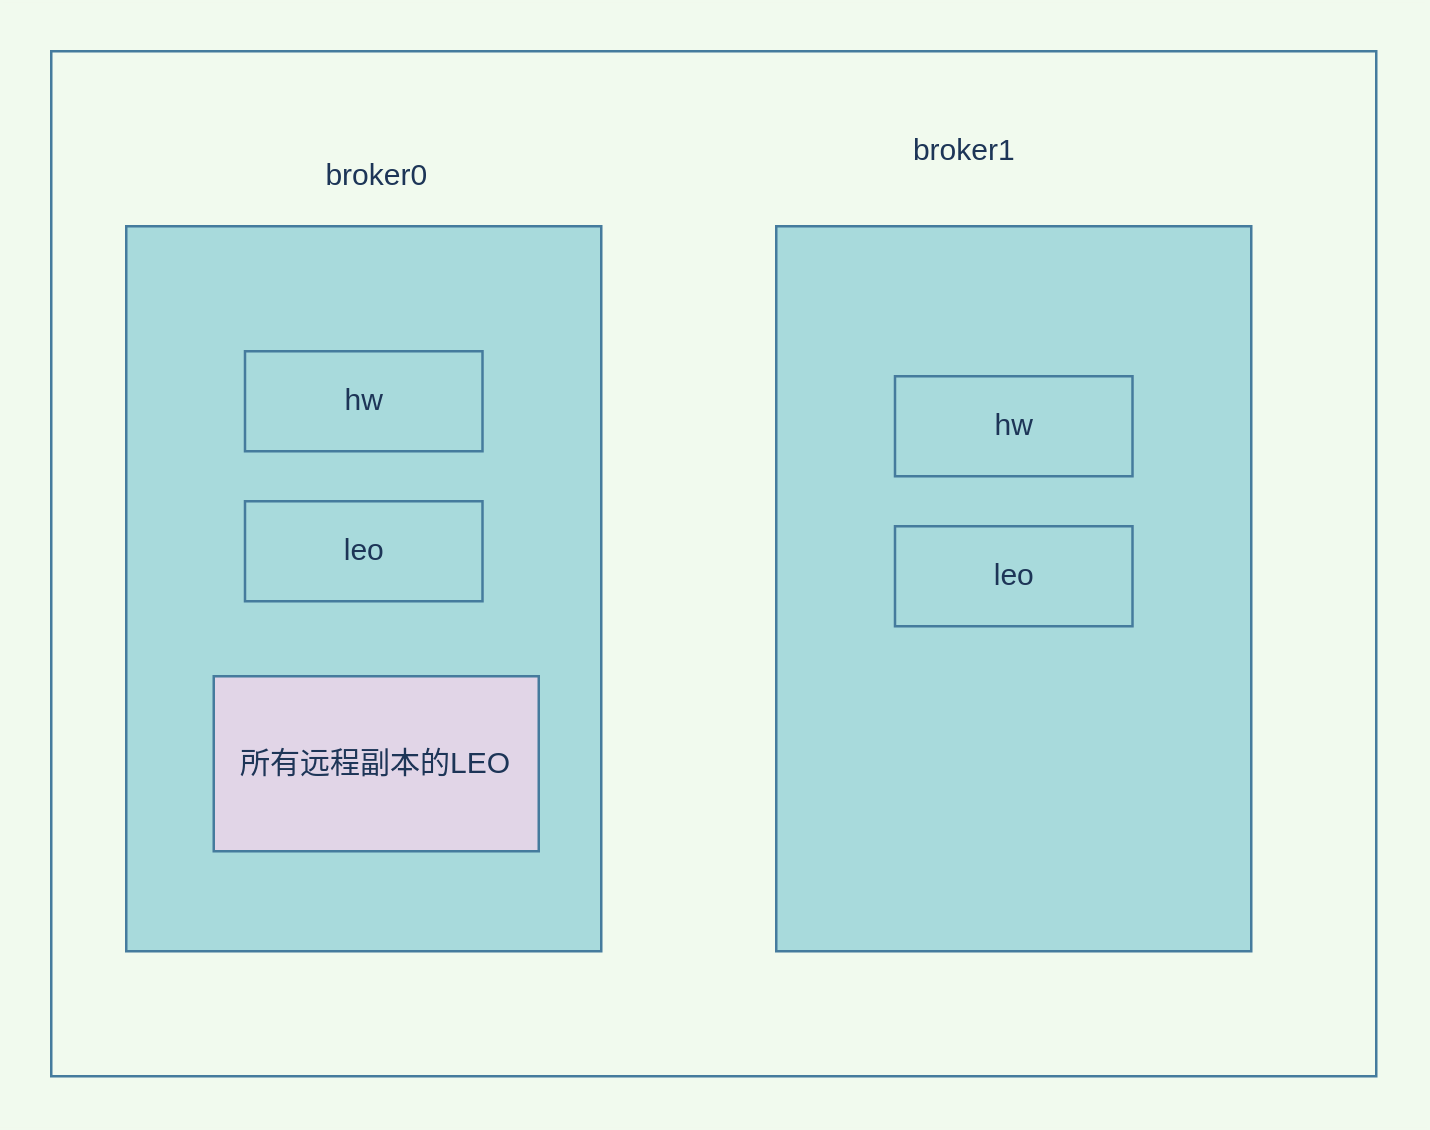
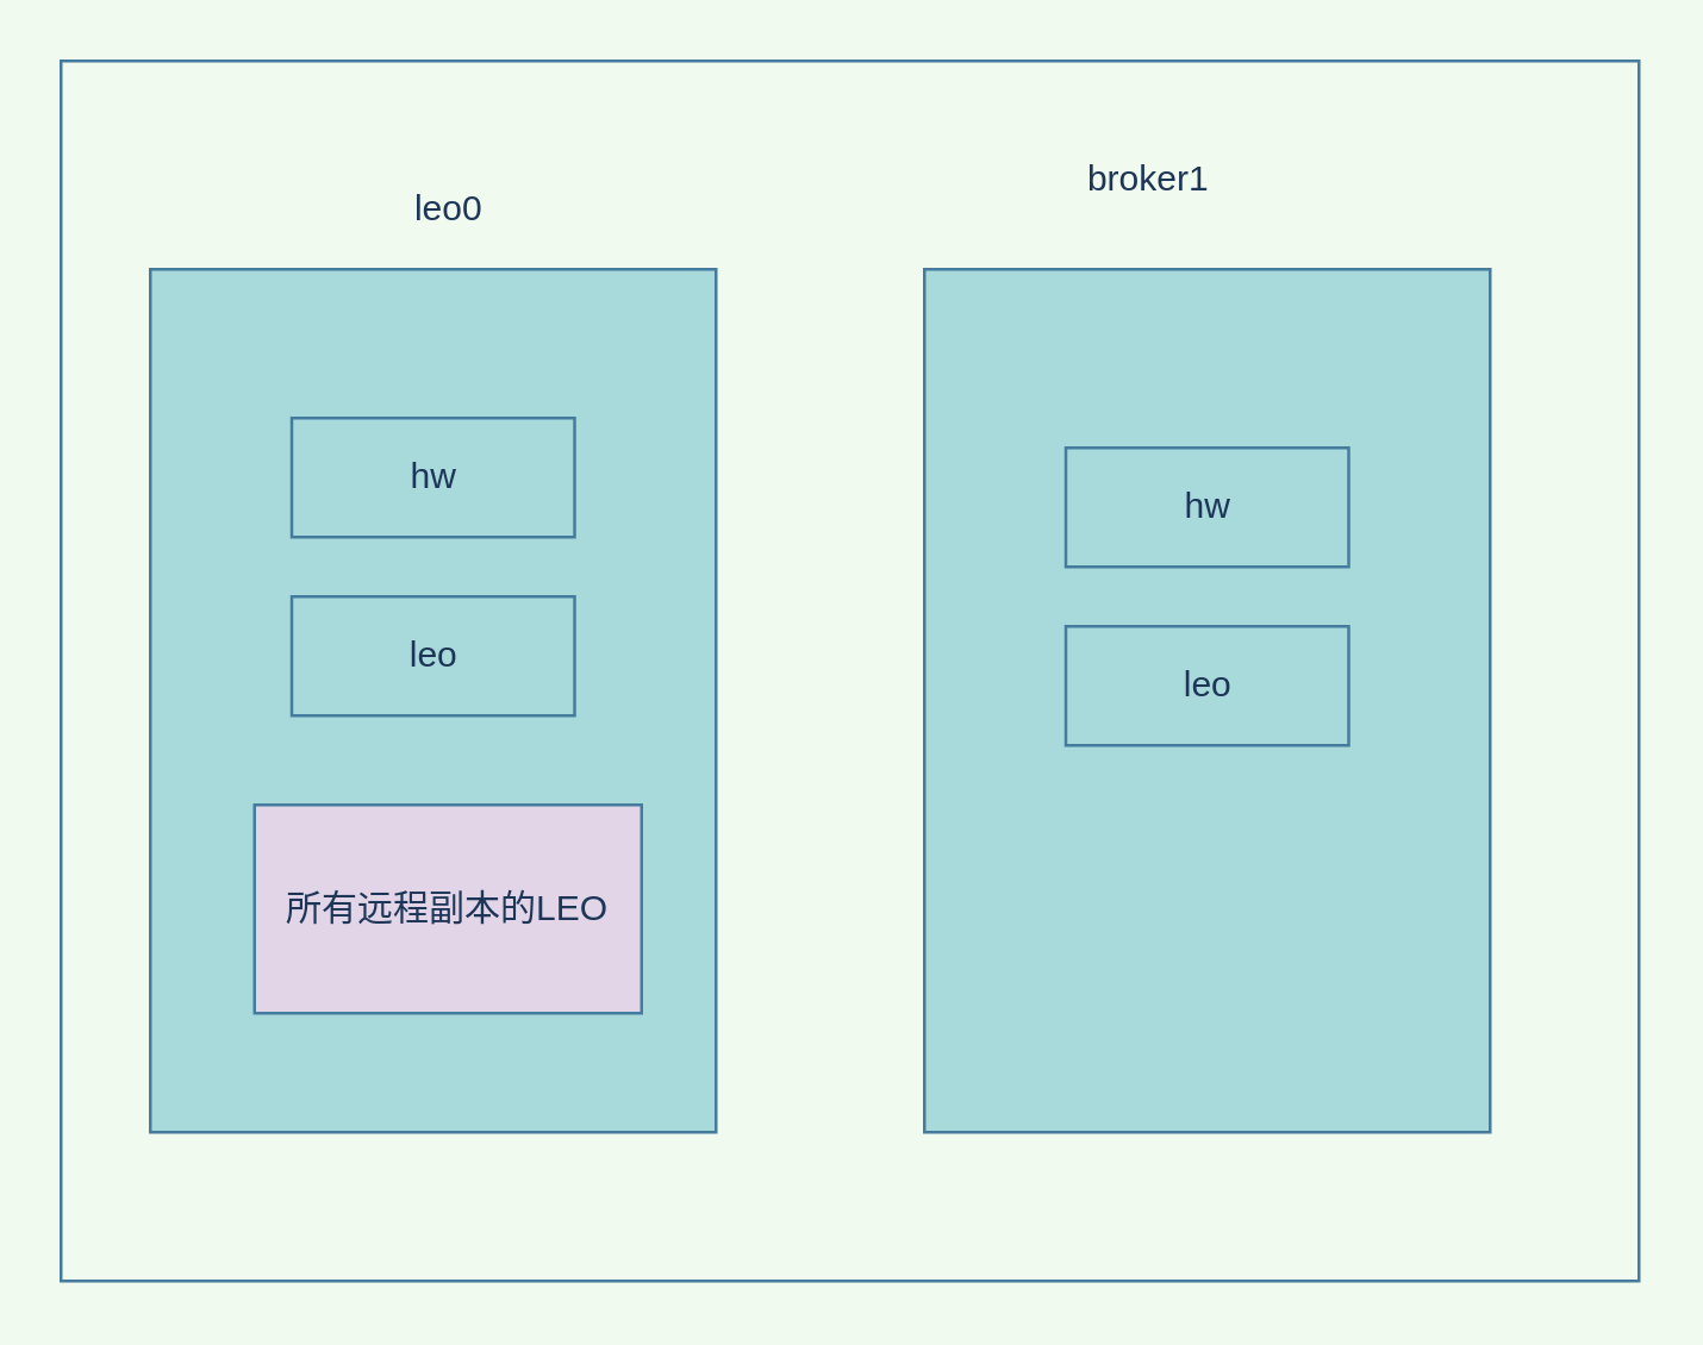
  <mxCell id="0" />
  <mxCell id="1" parent="0" />
  <mxCell id="2" value="" style="rounded=0;whiteSpace=wrap;html=1;sketch=0;fontColor=#1D3557;strokeColor=#457B9D;fillColor=none;" vertex="1" parent="1"><mxGeometry x="20" y="20" width="530" height="410" as="geometry" /></mxCell>
  <mxCell id="3" value="" style="rounded=0;whiteSpace=wrap;html=1;fillColor=#A8DADC;strokeColor=#457B9D;fontColor=#1D3557;" vertex="1" parent="1"><mxGeometry x="50" y="90" width="190" height="290" as="geometry" /></mxCell>
  <mxCell id="4" value="" style="rounded=0;whiteSpace=wrap;html=1;fillColor=#A8DADC;strokeColor=#457B9D;fontColor=#1D3557;" vertex="1" parent="1"><mxGeometry x="310" y="90" width="190" height="290" as="geometry" /></mxCell>
- <mxCell id="5" value="broker0" style="text;html=1;align=center;verticalAlign=middle;resizable=0;points=[];autosize=1;strokeColor=none;fontColor=#1D3557;" vertex="1" parent="1"><mxGeometry x="120" y="60" width="60" height="20" as="geometry" /></mxCell>
+ <mxCell id="5" value="leo0" style="text;html=1;align=center;verticalAlign=middle;resizable=0;points=[];autosize=1;strokeColor=none;fontColor=#1D3557;" vertex="1" parent="1"><mxGeometry x="120" y="60" width="60" height="20" as="geometry" /></mxCell>
  <mxCell id="6" value="broker1" style="text;html=1;align=center;verticalAlign=middle;resizable=0;points=[];autosize=1;strokeColor=none;fontColor=#1D3557;" vertex="1" parent="1"><mxGeometry x="355" y="50" width="60" height="20" as="geometry" /></mxCell>
  <mxCell id="7" value="hw" style="rounded=0;whiteSpace=wrap;html=1;sketch=0;fontColor=#1D3557;strokeColor=#457B9D;fillColor=#A8DADC;" vertex="1" parent="1"><mxGeometry x="97.5" y="140" width="95" height="40" as="geometry" /></mxCell>
  <mxCell id="8" value="hw" style="rounded=0;whiteSpace=wrap;html=1;sketch=0;fontColor=#1D3557;strokeColor=#457B9D;fillColor=#A8DADC;" vertex="1" parent="1"><mxGeometry x="357.5" y="150" width="95" height="40" as="geometry" /></mxCell>
  <mxCell id="9" value="leo" style="rounded=0;whiteSpace=wrap;html=1;sketch=0;fontColor=#1D3557;strokeColor=#457B9D;fillColor=#A8DADC;" vertex="1" parent="1"><mxGeometry x="97.5" y="200" width="95" height="40" as="geometry" /></mxCell>
  <mxCell id="10" value="leo" style="rounded=0;whiteSpace=wrap;html=1;sketch=0;fontColor=#1D3557;strokeColor=#457B9D;fillColor=#A8DADC;" vertex="1" parent="1"><mxGeometry x="357.5" y="210" width="95" height="40" as="geometry" /></mxCell>
  <mxCell id="11" value="所有远程副本的LEO" style="rounded=0;whiteSpace=wrap;html=1;sketch=0;fontColor=#1D3557;strokeColor=#457B9D;fillColor=#e1d5e7;" vertex="1" parent="1"><mxGeometry x="85" y="270" width="130" height="70" as="geometry" /></mxCell>
